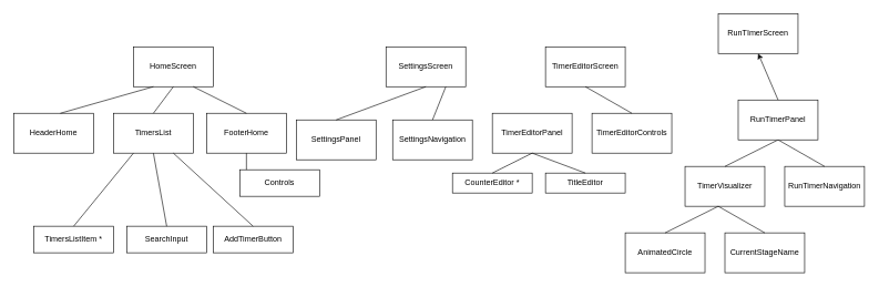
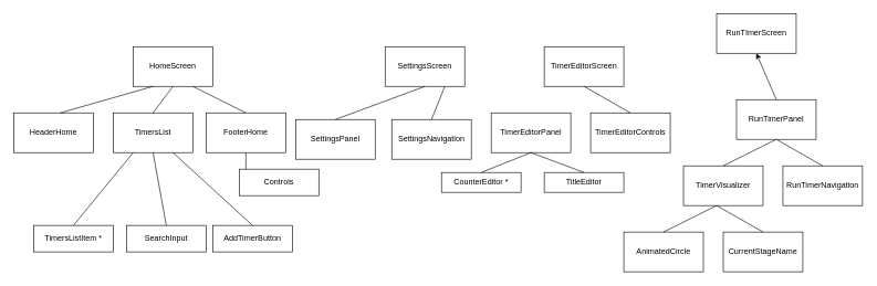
  <mxCell id="0" />
  <mxCell id="1" parent="0" />
  <mxCell id="2" value="HomeScreen" style="rounded=0;whiteSpace=wrap;html=1;" vertex="1" parent="1"><mxGeometry x="200" y="70" width="120" height="60" as="geometry" /></mxCell>
  <mxCell id="3" value="SettingsScreen" style="rounded=0;whiteSpace=wrap;html=1;" vertex="1" parent="1"><mxGeometry x="580" y="70" width="120" height="60" as="geometry" /></mxCell>
  <mxCell id="4" value="TimerEditorScreen" style="rounded=0;whiteSpace=wrap;html=1;" vertex="1" parent="1"><mxGeometry x="820" y="70" width="120" height="60" as="geometry" /></mxCell>
  <mxCell id="5" value="RunTImerScreen" style="rounded=0;whiteSpace=wrap;html=1;" vertex="1" parent="1"><mxGeometry x="1080" y="20" width="120" height="60" as="geometry" /></mxCell>
  <mxCell id="6" value="HeaderHome" style="rounded=0;whiteSpace=wrap;html=1;" vertex="1" parent="1"><mxGeometry x="20" y="170" width="120" height="60" as="geometry" /></mxCell>
  <mxCell id="7" value="FooterHome" style="rounded=0;whiteSpace=wrap;html=1;" vertex="1" parent="1"><mxGeometry x="310" y="170" width="120" height="60" as="geometry" /></mxCell>
  <mxCell id="8" value="" style="endArrow=none;html=1;rounded=0;entryX=0.25;entryY=1;entryDx=0;entryDy=0;" edge="1" parent="1" target="2"><mxGeometry width="50" height="50" relative="1" as="geometry"><mxPoint x="90" y="170" as="sourcePoint" /><mxPoint y="120" as="targetPoint" x="140" /></mxGeometry></mxCell>
  <mxCell id="9" value="" style="endArrow=none;html=1;rounded=0;entryX=0.75;entryY=1;entryDx=0;entryDy=0;exitX=0.5;exitY=0;exitDx=0;exitDy=0;" edge="1" parent="1" source="7" target="2"><mxGeometry width="50" height="50" relative="1" as="geometry"><mxPoint x="100" y="180" as="sourcePoint" /><mxPoint x="240" y="140" as="targetPoint" /></mxGeometry></mxCell>
  <mxCell id="10" value="TimersList" style="rounded=0;whiteSpace=wrap;html=1;" vertex="1" parent="1"><mxGeometry x="170" y="170" width="120" height="60" as="geometry" /></mxCell>
  <mxCell id="11" value="" style="endArrow=none;html=1;rounded=0;entryX=0.5;entryY=1;entryDx=0;entryDy=0;exitX=0.5;exitY=0;exitDx=0;exitDy=0;" edge="1" parent="1" source="10" target="2"><mxGeometry width="50" height="50" relative="1" as="geometry"><mxPoint x="380" y="180" as="sourcePoint" /><mxPoint x="300" y="140" as="targetPoint" /></mxGeometry></mxCell>
  <mxCell id="12" value="TimersListItem *" style="rounded=0;whiteSpace=wrap;html=1;" vertex="1" parent="1"><mxGeometry x="50" y="340" width="120" height="40" as="geometry" /></mxCell>
  <mxCell id="13" value="" style="endArrow=none;html=1;rounded=0;entryX=0.25;entryY=1;entryDx=0;entryDy=0;exitX=0.5;exitY=0;exitDx=0;exitDy=0;" edge="1" parent="1" source="12" target="10"><mxGeometry width="50" height="50" relative="1" as="geometry"><mxPoint x="240" y="180" as="sourcePoint" /><mxPoint x="270" y="140" as="targetPoint" /></mxGeometry></mxCell>
  <mxCell id="14" value="SearchInput" style="rounded=0;whiteSpace=wrap;html=1;" vertex="1" parent="1"><mxGeometry x="190" y="340" width="120" height="40" as="geometry" /></mxCell>
  <mxCell id="15" value="AddTimerButton" style="rounded=0;whiteSpace=wrap;html=1;" vertex="1" parent="1"><mxGeometry x="320" y="340" width="120" height="40" as="geometry" /></mxCell>
  <mxCell id="16" value="" style="endArrow=none;html=1;rounded=0;entryX=0.5;entryY=1;entryDx=0;entryDy=0;exitX=0.5;exitY=0;exitDx=0;exitDy=0;" edge="1" parent="1" source="14" target="10"><mxGeometry width="50" height="50" relative="1" as="geometry"><mxPoint x="150" y="290" as="sourcePoint" /><mxPoint x="210" y="240" as="targetPoint" /></mxGeometry></mxCell>
  <mxCell id="17" value="" style="endArrow=none;html=1;rounded=0;entryX=0.75;entryY=1;entryDx=0;entryDy=0;exitX=0.5;exitY=0;exitDx=0;exitDy=0;" edge="1" parent="1" source="15" target="10"><mxGeometry width="50" height="50" relative="1" as="geometry"><mxPoint x="290" y="290" as="sourcePoint" /><mxPoint x="240" y="240" as="targetPoint" /></mxGeometry></mxCell>
  <mxCell id="18" value="SettingsPanel" style="rounded=0;whiteSpace=wrap;html=1;" vertex="1" parent="1"><mxGeometry x="445" y="180" width="120" height="60" as="geometry" /></mxCell>
  <mxCell id="19" value="" style="endArrow=none;html=1;rounded=0;entryX=0.5;entryY=1;entryDx=0;entryDy=0;exitX=0.5;exitY=0;exitDx=0;exitDy=0;" edge="1" parent="1" source="18" target="3"><mxGeometry width="50" height="50" relative="1" as="geometry"><mxPoint x="380" y="180" as="sourcePoint" /><mxPoint x="300" y="140" as="targetPoint" /></mxGeometry></mxCell>
  <mxCell id="20" value="TimerEditorPanel" style="rounded=0;whiteSpace=wrap;html=1;" vertex="1" parent="1"><mxGeometry x="740" y="170" width="120" height="60" as="geometry" /></mxCell>
- <mxCell id="21" value="CounterEditor *" style="rounded=0;whiteSpace=wrap;html=1;" vertex="1" parent="1"><mxGeometry x="680" y="260" width="120" height="30" as="geometry" /></mxCell>
+ <mxCell id="21" value="CounterEditor *" style="rounded=0;whiteSpace=wrap;html=1;" vertex="1" parent="1"><mxGeometry x="665" y="260" width="120" height="30" as="geometry" /></mxCell>
  <mxCell id="22" value="" style="endArrow=none;html=1;rounded=0;entryX=0.5;entryY=1;entryDx=0;entryDy=0;exitX=0.5;exitY=0;exitDx=0;exitDy=0;" edge="1" parent="1" source="21" target="20"><mxGeometry width="50" height="50" relative="1" as="geometry"><mxPoint x="810" y="180" as="sourcePoint" /><mxPoint x="840" y="140" as="targetPoint" /></mxGeometry></mxCell>
  <mxCell id="23" value="TitleEditor" style="rounded=0;whiteSpace=wrap;html=1;" vertex="1" parent="1"><mxGeometry x="820" y="260" width="120" height="30" as="geometry" /></mxCell>
  <mxCell id="24" value="" style="endArrow=none;html=1;rounded=0;entryX=0.5;entryY=1;entryDx=0;entryDy=0;exitX=0.5;exitY=0;exitDx=0;exitDy=0;" edge="1" parent="1" source="23" target="20"><mxGeometry width="50" height="50" relative="1" as="geometry"><mxPoint x="750" y="270" as="sourcePoint" /><mxPoint x="810" y="240" as="targetPoint" /></mxGeometry></mxCell>
  <mxCell id="25" value="SettingsNavigation" style="rounded=0;whiteSpace=wrap;html=1;" vertex="1" parent="1"><mxGeometry x="590" y="180" width="120" height="60" as="geometry" /></mxCell>
  <mxCell id="26" value="" style="endArrow=none;html=1;rounded=0;exitX=0.5;exitY=0;exitDx=0;exitDy=0;entryX=0.75;entryY=1;entryDx=0;entryDy=0;" edge="1" parent="1" source="25" target="3"><mxGeometry width="50" height="50" relative="1" as="geometry"><mxPoint x="515" y="190" as="sourcePoint" /><mxPoint x="640" y="130" as="targetPoint" /></mxGeometry></mxCell>
  <mxCell id="27" value="TimerEditorControls" style="rounded=0;whiteSpace=wrap;html=1;" vertex="1" parent="1"><mxGeometry x="890" y="170" width="120" height="60" as="geometry" /></mxCell>
  <mxCell id="28" value="" style="endArrow=none;html=1;rounded=0;entryX=0.5;entryY=1;entryDx=0;entryDy=0;exitX=0.5;exitY=0;exitDx=0;exitDy=0;" edge="1" parent="1" source="27" target="4"><mxGeometry width="50" height="50" relative="1" as="geometry"><mxPoint x="810" y="180" as="sourcePoint" /><mxPoint x="890" y="140" as="targetPoint" /></mxGeometry></mxCell>
  <mxCell id="29" value="TimerVisualizer" style="rounded=0;whiteSpace=wrap;html=1;" vertex="1" parent="1"><mxGeometry x="1030" y="250" width="120" height="60" as="geometry" /></mxCell>
  <mxCell id="30" value="" style="endArrow=none;html=1;rounded=0;entryX=0.5;entryY=1;entryDx=0;entryDy=0;exitX=0.5;exitY=0;exitDx=0;exitDy=0;" edge="1" parent="1" source="29"><mxGeometry width="50" height="50" relative="1" as="geometry"><mxPoint x="880" y="260" as="sourcePoint" /><mxPoint x="1170" y="210" as="targetPoint" /></mxGeometry></mxCell>
  <mxCell id="31" value="RunTimerNavigation" style="rounded=0;whiteSpace=wrap;html=1;" vertex="1" parent="1"><mxGeometry x="1180" y="250" width="120" height="60" as="geometry" /></mxCell>
  <mxCell id="32" value="" style="endArrow=none;html=1;rounded=0;entryX=0.5;entryY=1;entryDx=0;entryDy=0;exitX=0.5;exitY=0;exitDx=0;exitDy=0;" edge="1" parent="1" source="31"><mxGeometry width="50" height="50" relative="1" as="geometry"><mxPoint x="1100" y="260" as="sourcePoint" /><mxPoint x="1170" y="210" as="targetPoint" /></mxGeometry></mxCell>
  <mxCell id="33" value="RunTimerPanel" style="rounded=0;whiteSpace=wrap;html=1;" vertex="1" parent="1"><mxGeometry x="1110" y="150" width="120" height="60" as="geometry" /></mxCell>
  <mxCell id="34" value="" style="endArrow=classic;html=1;rounded=0;entryX=0.5;entryY=1;entryDx=0;entryDy=0;exitX=0.5;exitY=0;exitDx=0;exitDy=0;" edge="1" parent="1" source="33" target="5"><mxGeometry width="50" height="50" relative="1" as="geometry"><mxPoint x="970" y="260" as="sourcePoint" /><mxPoint x="1020" y="210" as="targetPoint" /></mxGeometry></mxCell>
  <mxCell id="35" value="AnimatedCircle" style="rounded=0;whiteSpace=wrap;html=1;" vertex="1" parent="1"><mxGeometry x="940" y="350" width="120" height="60" as="geometry" /></mxCell>
  <mxCell id="36" value="" style="endArrow=none;html=1;rounded=0;entryX=0.5;entryY=1;entryDx=0;entryDy=0;exitX=0.5;exitY=0;exitDx=0;exitDy=0;" edge="1" parent="1" source="35"><mxGeometry width="50" height="50" relative="1" as="geometry"><mxPoint x="790" y="360" as="sourcePoint" /><mxPoint x="1080" y="310" as="targetPoint" /></mxGeometry></mxCell>
  <mxCell id="37" value="CurrentStageName" style="rounded=0;whiteSpace=wrap;html=1;" vertex="1" parent="1"><mxGeometry x="1090" y="350" width="120" height="60" as="geometry" /></mxCell>
  <mxCell id="38" value="" style="endArrow=none;html=1;rounded=0;entryX=0.5;entryY=1;entryDx=0;entryDy=0;exitX=0.5;exitY=0;exitDx=0;exitDy=0;" edge="1" parent="1" source="37"><mxGeometry width="50" height="50" relative="1" as="geometry"><mxPoint x="1010" y="360" as="sourcePoint" /><mxPoint x="1080" y="310" as="targetPoint" /></mxGeometry></mxCell>
  <mxCell id="39" value="" style="endArrow=none;html=1;rounded=0;exitX=0.5;exitY=1;exitDx=0;exitDy=0;" edge="1" parent="1" source="7"><mxGeometry width="50" height="50" relative="1" as="geometry"><mxPoint x="520" y="270" as="sourcePoint" /><mxPoint x="370" y="260" as="targetPoint" /></mxGeometry></mxCell>
  <mxCell id="40" value="Controls" style="rounded=0;whiteSpace=wrap;html=1;" vertex="1" parent="1"><mxGeometry x="360" y="255" width="120" height="40" as="geometry" /></mxCell>
